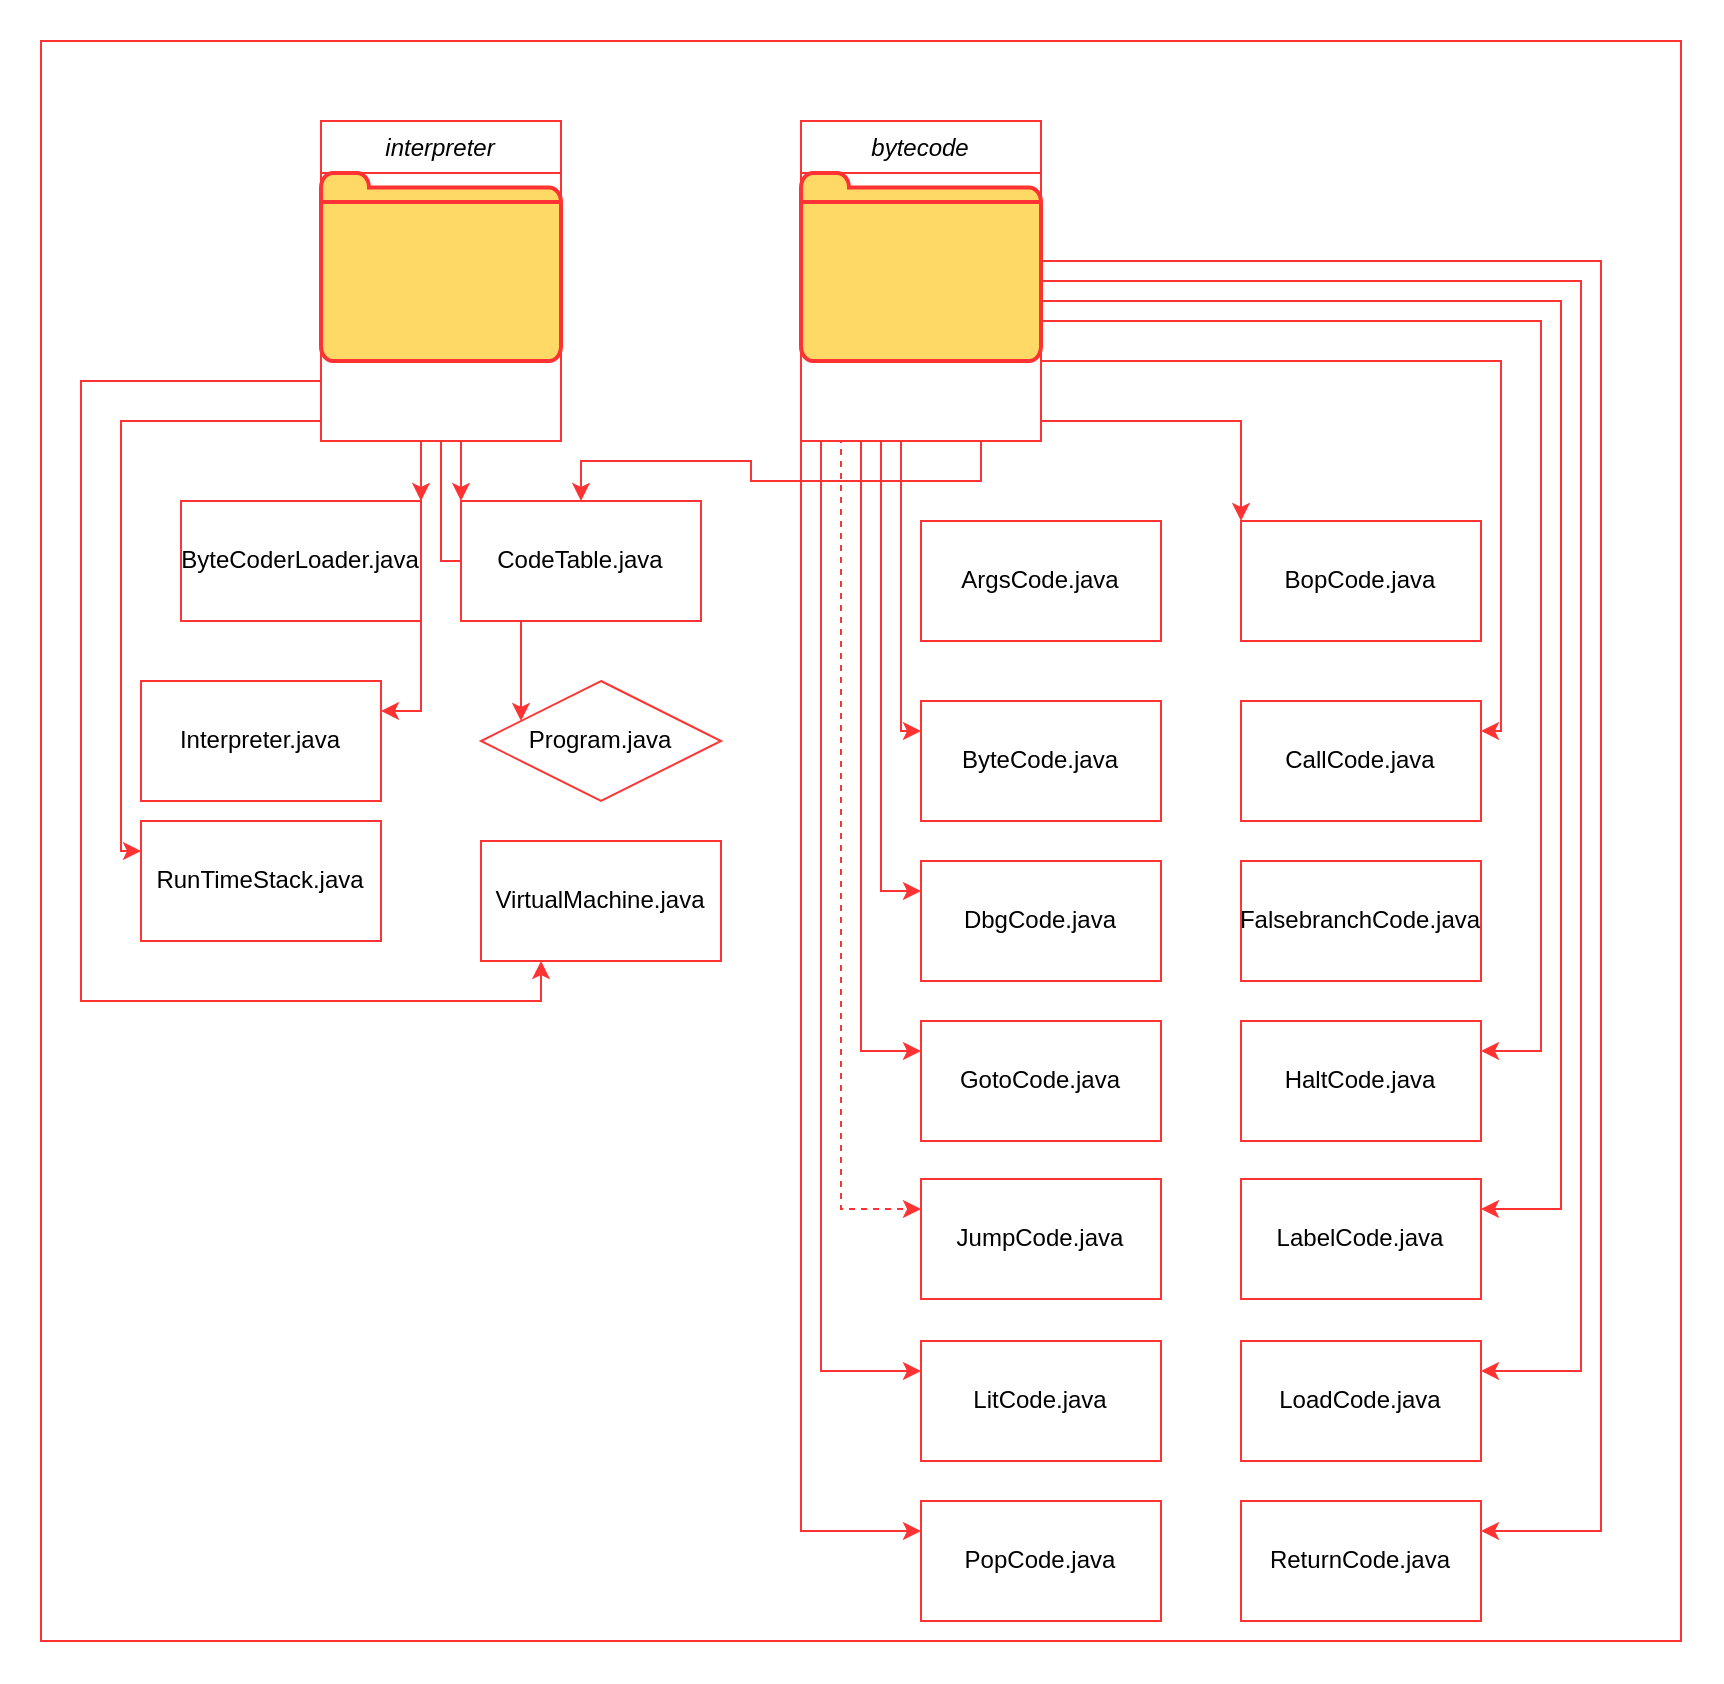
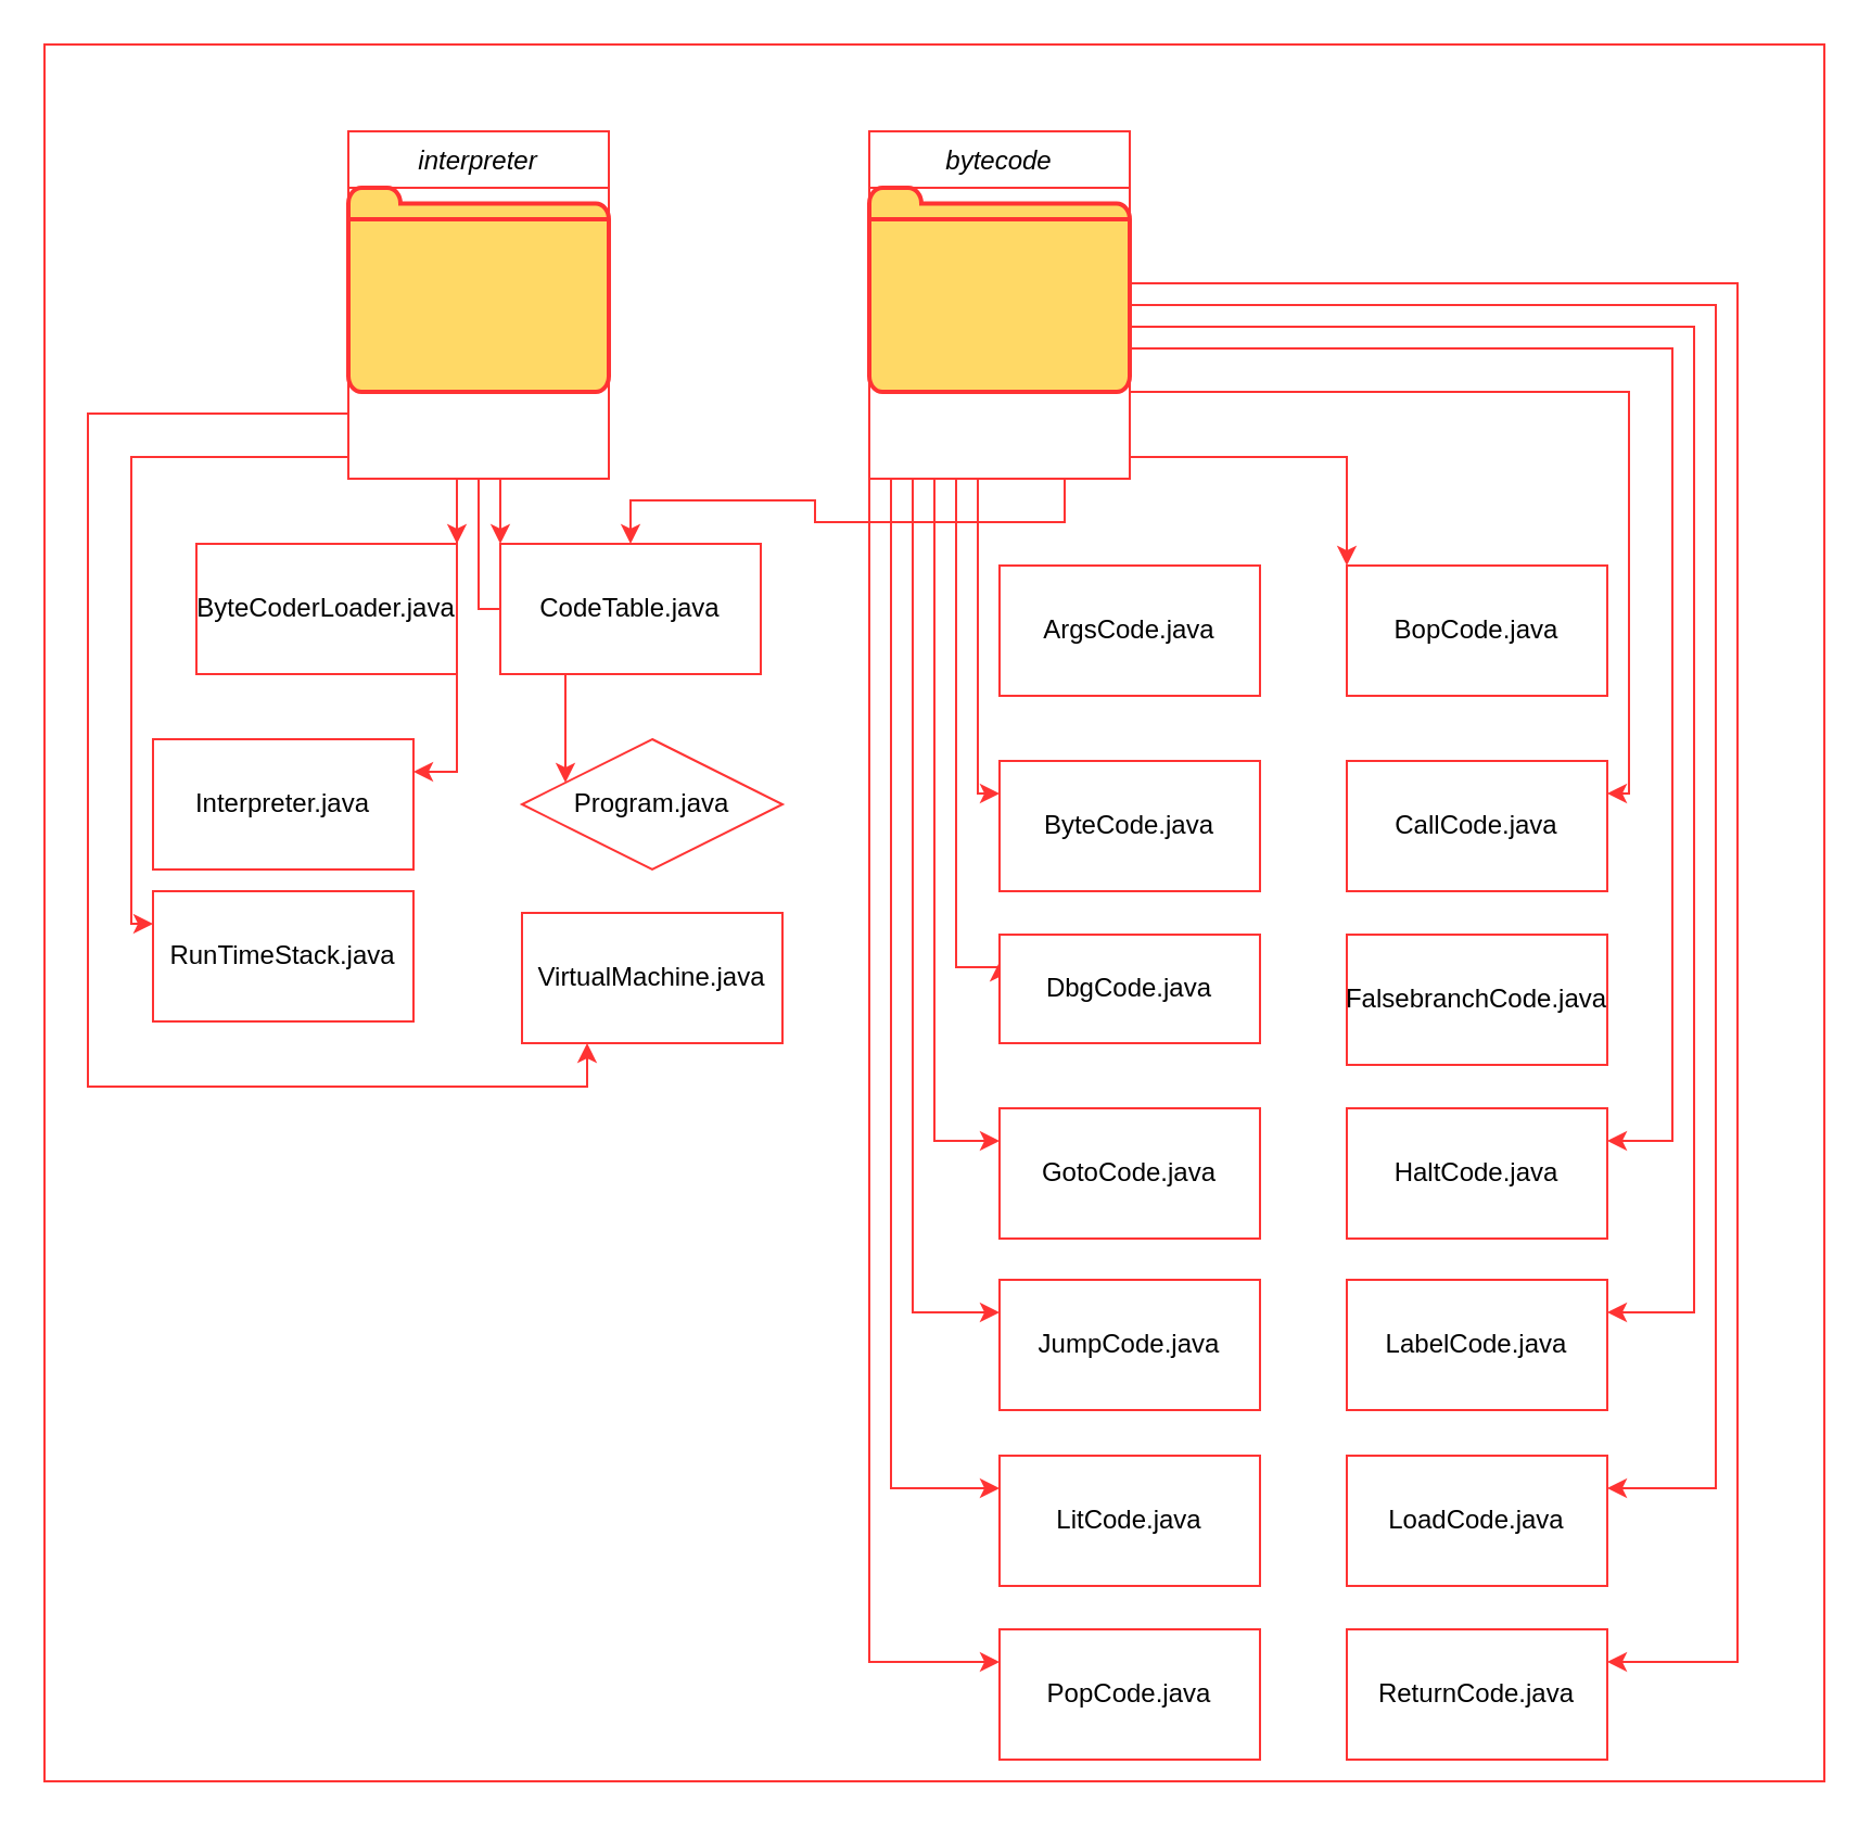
  <mxCell id="0" />
  <mxCell id="1" parent="0" />
  <mxCell id="2" value="" style="rounded=0;whiteSpace=wrap;html=1;shadow=0;strokeColor=#FF3333;fillColor=#FFFFFF;" vertex="1" parent="1"><mxGeometry width="820" height="800" as="geometry" x="20" y="20" /></mxCell>
  <mxCell id="3" style="edgeStyle=orthogonalEdgeStyle;rounded=0;orthogonalLoop=1;jettySize=auto;html=1;exitX=0.5;exitY=1;exitDx=0;exitDy=0;entryX=1;entryY=0;entryDx=0;entryDy=0;strokeColor=#FF3333;shadow=0;" edge="1" parent="1" source="9" target="13"><mxGeometry relative="1" as="geometry" /></mxCell>
  <mxCell id="4" style="edgeStyle=orthogonalEdgeStyle;rounded=0;orthogonalLoop=1;jettySize=auto;html=1;exitX=0.75;exitY=1;exitDx=0;exitDy=0;entryX=0;entryY=0;entryDx=0;entryDy=0;strokeColor=#FF3333;shadow=0;" edge="1" parent="1" source="9" target="14"><mxGeometry relative="1" as="geometry" /></mxCell>
  <mxCell id="5" style="edgeStyle=orthogonalEdgeStyle;rounded=0;orthogonalLoop=1;jettySize=auto;html=1;exitX=0.5;exitY=1;exitDx=0;exitDy=0;entryX=1;entryY=0.25;entryDx=0;entryDy=0;strokeColor=#FF3333;shadow=0;" edge="1" parent="1" source="9" target="15"><mxGeometry relative="1" as="geometry"><Array as="points"><mxPoint x="210" y="220" /><mxPoint x="210" y="355" /></Array></mxGeometry></mxCell>
  <mxCell id="6" style="edgeStyle=orthogonalEdgeStyle;rounded=0;orthogonalLoop=1;jettySize=auto;html=1;exitX=0.5;exitY=1;exitDx=0;exitDy=0;entryX=0;entryY=0.25;entryDx=0;entryDy=0;strokeColor=#FF3333;shadow=0;" edge="1" parent="1" source="9" target="12"><mxGeometry relative="1" as="geometry" /></mxCell>
  <mxCell id="7" style="edgeStyle=orthogonalEdgeStyle;rounded=0;orthogonalLoop=1;jettySize=auto;html=1;exitX=0;exitY=0.75;exitDx=0;exitDy=0;entryX=0;entryY=0.25;entryDx=0;entryDy=0;strokeColor=#FF3333;shadow=0;" edge="1" parent="1" source="9" target="11"><mxGeometry relative="1" as="geometry"><Array as="points"><mxPoint x="160" y="210" /><mxPoint x="60" y="210" /><mxPoint x="60" y="425" /></Array></mxGeometry></mxCell>
  <mxCell id="8" style="edgeStyle=orthogonalEdgeStyle;rounded=0;orthogonalLoop=1;jettySize=auto;html=1;exitX=0;exitY=0.5;exitDx=0;exitDy=0;entryX=0.25;entryY=1;entryDx=0;entryDy=0;strokeColor=#FF3333;shadow=0;" edge="1" parent="1" source="9" target="16"><mxGeometry relative="1" as="geometry"><Array as="points"><mxPoint x="160" y="190" /><mxPoint x="40" y="190" /><mxPoint x="40" y="500" /><mxPoint x="270" y="500" /></Array></mxGeometry></mxCell>
  <mxCell id="9" value="interpreter" style="swimlane;fontStyle=2;align=center;verticalAlign=top;childLayout=stackLayout;horizontal=1;startSize=26;horizontalStack=0;resizeParent=1;resizeLast=0;collapsible=1;marginBottom=0;rounded=0;shadow=0;strokeWidth=1;strokeColor=#FF3333;" parent="1" vertex="1"><mxGeometry x="160" y="60" width="120" height="160" as="geometry"><mxRectangle x="230" y="140" width="160" height="26" as="alternateBounds" /></mxGeometry></mxCell>
  <mxCell id="10" value="" style="html=1;verticalLabelPosition=bottom;align=center;labelBackgroundColor=#ffffff;verticalAlign=top;strokeWidth=2;strokeColor=#FF3333;shadow=0;dashed=0;shape=mxgraph.ios7.icons.folder;fillColor=#FFD966;" vertex="1" parent="9"><mxGeometry y="26" width="120" height="94" as="geometry" /></mxCell>
  <mxCell id="11" value="RunTimeStack.java" style="rounded=0;whiteSpace=wrap;html=1;strokeColor=#FF3333;shadow=0;" vertex="1" parent="1"><mxGeometry x="70" y="410" width="120" height="60" as="geometry" /></mxCell>
  <mxCell id="12" value="Program.java" style="rhombus;whiteSpace=wrap;html=1;strokeColor=#FF3333;shadow=0;" vertex="1" parent="1"><mxGeometry x="240" y="340" width="120" height="60" as="geometry" /></mxCell>
  <mxCell id="13" value="ByteCoderLoader.java" style="rounded=0;whiteSpace=wrap;html=1;strokeColor=#FF3333;shadow=0;" vertex="1" parent="1"><mxGeometry x="90" y="250" width="120" height="60" as="geometry" /></mxCell>
  <mxCell id="14" value="CodeTable.java" style="rounded=0;whiteSpace=wrap;html=1;strokeColor=#FF3333;shadow=0;" vertex="1" parent="1"><mxGeometry x="230" y="250" width="120" height="60" as="geometry" /></mxCell>
  <mxCell id="15" value="Interpreter.java" style="rounded=0;whiteSpace=wrap;html=1;strokeColor=#FF3333;shadow=0;" vertex="1" parent="1"><mxGeometry x="70" y="340" width="120" height="60" as="geometry" /></mxCell>
  <mxCell id="16" value="VirtualMachine.java" style="rounded=0;whiteSpace=wrap;html=1;strokeColor=#FF3333;shadow=0;" vertex="1" parent="1"><mxGeometry x="240" y="420" width="120" height="60" as="geometry" /></mxCell>
  <mxCell id="17" style="edgeStyle=orthogonalEdgeStyle;rounded=0;orthogonalLoop=1;jettySize=auto;html=1;exitX=0.25;exitY=1;exitDx=0;exitDy=0;entryX=0;entryY=0.25;entryDx=0;entryDy=0;strokeColor=#FF3333;shadow=0;" edge="1" parent="1" source="30" target="35"><mxGeometry relative="1" as="geometry"><Array as="points"><mxPoint x="450" y="220" /><mxPoint x="450" y="365" /></Array></mxGeometry></mxCell>
  <mxCell id="18" style="edgeStyle=orthogonalEdgeStyle;rounded=0;orthogonalLoop=1;jettySize=auto;html=1;exitX=0;exitY=1;exitDx=0;exitDy=0;entryX=0;entryY=0.25;entryDx=0;entryDy=0;strokeColor=#FF3333;shadow=0;" edge="1" parent="1" source="30" target="37"><mxGeometry relative="1" as="geometry"><Array as="points"><mxPoint x="440" y="220" /><mxPoint x="440" y="445" /></Array></mxGeometry></mxCell>
  <mxCell id="19" style="edgeStyle=orthogonalEdgeStyle;rounded=0;orthogonalLoop=1;jettySize=auto;html=1;exitX=0;exitY=1;exitDx=0;exitDy=0;entryX=0;entryY=0.25;entryDx=0;entryDy=0;strokeColor=#FF3333;shadow=0;" edge="1" parent="1" source="30" target="36"><mxGeometry relative="1" as="geometry"><Array as="points"><mxPoint x="430" y="220" /><mxPoint x="430" y="525" /></Array></mxGeometry></mxCell>
- <mxCell id="20" style="edgeStyle=orthogonalEdgeStyle;rounded=0;orthogonalLoop=1;jettySize=auto;html=1;exitX=0;exitY=1;exitDx=0;exitDy=0;entryX=0;entryY=0.25;entryDx=0;entryDy=0;strokeColor=#FF3333;shadow=0;dashed=1;" edge="1" parent="1" source="30" target="39"><mxGeometry relative="1" as="geometry"><Array as="points"><mxPoint x="420" y="220" /><mxPoint x="420" y="604" /></Array></mxGeometry></mxCell>
+ <mxCell id="20" style="edgeStyle=orthogonalEdgeStyle;rounded=0;orthogonalLoop=1;jettySize=auto;html=1;exitX=0;exitY=1;exitDx=0;exitDy=0;entryX=0;entryY=0.25;entryDx=0;entryDy=0;strokeColor=#FF3333;shadow=0;" edge="1" parent="1" source="30" target="39"><mxGeometry relative="1" as="geometry"><Array as="points"><mxPoint x="420" y="220" /><mxPoint x="420" y="604" /></Array></mxGeometry></mxCell>
  <mxCell id="21" style="edgeStyle=orthogonalEdgeStyle;rounded=0;orthogonalLoop=1;jettySize=auto;html=1;exitX=0;exitY=1;exitDx=0;exitDy=0;entryX=0;entryY=0.25;entryDx=0;entryDy=0;strokeColor=#FF3333;shadow=0;" edge="1" parent="1" source="30" target="41"><mxGeometry relative="1" as="geometry"><Array as="points"><mxPoint x="410" y="220" /><mxPoint x="410" y="685" /></Array></mxGeometry></mxCell>
  <mxCell id="22" style="edgeStyle=orthogonalEdgeStyle;rounded=0;orthogonalLoop=1;jettySize=auto;html=1;exitX=0;exitY=1;exitDx=0;exitDy=0;entryX=0;entryY=0.25;entryDx=0;entryDy=0;strokeColor=#FF3333;shadow=0;" edge="1" parent="1" source="30" target="44"><mxGeometry relative="1" as="geometry" /></mxCell>
  <mxCell id="23" style="edgeStyle=orthogonalEdgeStyle;rounded=0;orthogonalLoop=1;jettySize=auto;html=1;exitX=0.75;exitY=1;exitDx=0;exitDy=0;strokeColor=#FF3333;shadow=0;" edge="1" parent="1" source="30" target="14"><mxGeometry relative="1" as="geometry" /></mxCell>
  <mxCell id="24" style="edgeStyle=orthogonalEdgeStyle;rounded=0;orthogonalLoop=1;jettySize=auto;html=1;exitX=1;exitY=0.75;exitDx=0;exitDy=0;entryX=0;entryY=0;entryDx=0;entryDy=0;strokeColor=#FF3333;shadow=0;" edge="1" parent="1" source="30" target="34"><mxGeometry relative="1" as="geometry"><Array as="points"><mxPoint x="520" y="210" /><mxPoint x="620" y="210" /></Array></mxGeometry></mxCell>
  <mxCell id="25" style="edgeStyle=orthogonalEdgeStyle;rounded=0;orthogonalLoop=1;jettySize=auto;html=1;exitX=1;exitY=0.75;exitDx=0;exitDy=0;entryX=1;entryY=0.25;entryDx=0;entryDy=0;strokeColor=#FF3333;shadow=0;" edge="1" parent="1" source="30" target="33"><mxGeometry relative="1" as="geometry"><Array as="points"><mxPoint x="750" y="180" /><mxPoint x="750" y="365" /></Array></mxGeometry></mxCell>
  <mxCell id="26" style="edgeStyle=orthogonalEdgeStyle;rounded=0;orthogonalLoop=1;jettySize=auto;html=1;exitX=1;exitY=0.5;exitDx=0;exitDy=0;entryX=1;entryY=0.25;entryDx=0;entryDy=0;strokeColor=#FF3333;shadow=0;" edge="1" parent="1" source="30" target="40"><mxGeometry relative="1" as="geometry"><Array as="points"><mxPoint x="520" y="160" /><mxPoint x="770" y="160" /><mxPoint x="770" y="525" /></Array></mxGeometry></mxCell>
  <mxCell id="27" style="edgeStyle=orthogonalEdgeStyle;rounded=0;orthogonalLoop=1;jettySize=auto;html=1;exitX=1;exitY=0.5;exitDx=0;exitDy=0;entryX=1;entryY=0.25;entryDx=0;entryDy=0;strokeColor=#FF3333;shadow=0;" edge="1" parent="1" source="30" target="42"><mxGeometry relative="1" as="geometry"><Array as="points"><mxPoint x="520" y="150" /><mxPoint x="780" y="150" /><mxPoint x="780" y="604" /></Array></mxGeometry></mxCell>
  <mxCell id="28" style="edgeStyle=orthogonalEdgeStyle;rounded=0;orthogonalLoop=1;jettySize=auto;html=1;exitX=1;exitY=0.25;exitDx=0;exitDy=0;entryX=1;entryY=0.25;entryDx=0;entryDy=0;strokeColor=#FF3333;shadow=0;" edge="1" parent="1" source="30" target="43"><mxGeometry relative="1" as="geometry"><Array as="points"><mxPoint x="520" y="140" /><mxPoint x="790" y="140" /><mxPoint x="790" y="685" /></Array></mxGeometry></mxCell>
  <mxCell id="29" style="edgeStyle=orthogonalEdgeStyle;rounded=0;orthogonalLoop=1;jettySize=auto;html=1;exitX=1;exitY=0.25;exitDx=0;exitDy=0;entryX=1;entryY=0.25;entryDx=0;entryDy=0;strokeColor=#FF3333;shadow=0;" edge="1" parent="1" source="30" target="45"><mxGeometry relative="1" as="geometry"><Array as="points"><mxPoint x="520" y="130" /><mxPoint x="800" y="130" /><mxPoint x="800" y="765" /></Array></mxGeometry></mxCell>
  <mxCell id="30" value="bytecode" style="swimlane;fontStyle=2;align=center;verticalAlign=top;childLayout=stackLayout;horizontal=1;startSize=26;horizontalStack=0;resizeParent=1;resizeLast=0;collapsible=1;marginBottom=0;rounded=0;shadow=0;strokeWidth=1;strokeColor=#FF3333;" vertex="1" parent="1"><mxGeometry x="400" y="60" width="120" height="160" as="geometry"><mxRectangle x="230" y="140" width="160" height="26" as="alternateBounds" /></mxGeometry></mxCell>
  <mxCell id="31" value="" style="html=1;verticalLabelPosition=bottom;align=center;labelBackgroundColor=#ffffff;verticalAlign=top;strokeWidth=2;strokeColor=#FF3333;shadow=0;dashed=0;shape=mxgraph.ios7.icons.folder;fillColor=#FFD966;" vertex="1" parent="30"><mxGeometry y="26" width="120" height="94" as="geometry" /></mxCell>
  <mxCell id="32" value="ArgsCode.java" style="rounded=0;whiteSpace=wrap;html=1;strokeColor=#FF3333;shadow=0;" vertex="1" parent="1"><mxGeometry x="460" y="260" width="120" height="60" as="geometry" /></mxCell>
  <mxCell id="33" value="CallCode.java" style="rounded=0;whiteSpace=wrap;html=1;strokeColor=#FF3333;shadow=0;" vertex="1" parent="1"><mxGeometry x="620" y="350" width="120" height="60" as="geometry" /></mxCell>
  <mxCell id="34" value="BopCode.java" style="rounded=0;whiteSpace=wrap;html=1;strokeColor=#FF3333;shadow=0;" vertex="1" parent="1"><mxGeometry x="620" y="260" width="120" height="60" as="geometry" /></mxCell>
  <mxCell id="35" value="ByteCode.java" style="rounded=0;whiteSpace=wrap;html=1;strokeColor=#FF3333;shadow=0;" vertex="1" parent="1"><mxGeometry x="460" y="350" width="120" height="60" as="geometry" /></mxCell>
  <mxCell id="36" value="GotoCode.java" style="rounded=0;whiteSpace=wrap;html=1;strokeColor=#FF3333;shadow=0;" vertex="1" parent="1"><mxGeometry x="460" y="510" width="120" height="60" as="geometry" /></mxCell>
- <mxCell id="37" value="DbgCode.java" style="rounded=0;whiteSpace=wrap;html=1;strokeColor=#FF3333;shadow=0;" vertex="1" parent="1"><mxGeometry x="460" y="430" width="120" height="60" as="geometry" /></mxCell>
+ <mxCell id="37" value="DbgCode.java" style="rounded=0;whiteSpace=wrap;html=1;strokeColor=#FF3333;shadow=0;" vertex="1" parent="1"><mxGeometry x="460" y="430" width="120" height="50" as="geometry" /></mxCell>
  <mxCell id="38" value="FalsebranchCode.java" style="rounded=0;whiteSpace=wrap;html=1;strokeColor=#FF3333;shadow=0;" vertex="1" parent="1"><mxGeometry x="620" y="430" width="120" height="60" as="geometry" /></mxCell>
  <mxCell id="39" value="JumpCode.java" style="rounded=0;whiteSpace=wrap;html=1;strokeColor=#FF3333;shadow=0;" vertex="1" parent="1"><mxGeometry x="460" y="589" width="120" height="60" as="geometry" /></mxCell>
  <mxCell id="40" value="HaltCode.java" style="rounded=0;whiteSpace=wrap;html=1;strokeColor=#FF3333;shadow=0;" vertex="1" parent="1"><mxGeometry x="620" y="510" width="120" height="60" as="geometry" /></mxCell>
  <mxCell id="41" value="LitCode.java" style="rounded=0;whiteSpace=wrap;html=1;strokeColor=#FF3333;shadow=0;" vertex="1" parent="1"><mxGeometry x="460" y="670" width="120" height="60" as="geometry" /></mxCell>
  <mxCell id="42" value="LabelCode.java" style="rounded=0;whiteSpace=wrap;html=1;strokeColor=#FF3333;shadow=0;" vertex="1" parent="1"><mxGeometry x="620" y="589" width="120" height="60" as="geometry" /></mxCell>
  <mxCell id="43" value="LoadCode.java" style="rounded=0;whiteSpace=wrap;html=1;strokeColor=#FF3333;shadow=0;" vertex="1" parent="1"><mxGeometry x="620" y="670" width="120" height="60" as="geometry" /></mxCell>
  <mxCell id="44" value="PopCode.java" style="rounded=0;whiteSpace=wrap;html=1;strokeColor=#FF3333;shadow=0;" vertex="1" parent="1"><mxGeometry x="460" y="750" width="120" height="60" as="geometry" /></mxCell>
  <mxCell id="45" value="ReturnCode.java" style="rounded=0;whiteSpace=wrap;html=1;strokeColor=#FF3333;shadow=0;" vertex="1" parent="1"><mxGeometry x="620" y="750" width="120" height="60" as="geometry" /></mxCell>
